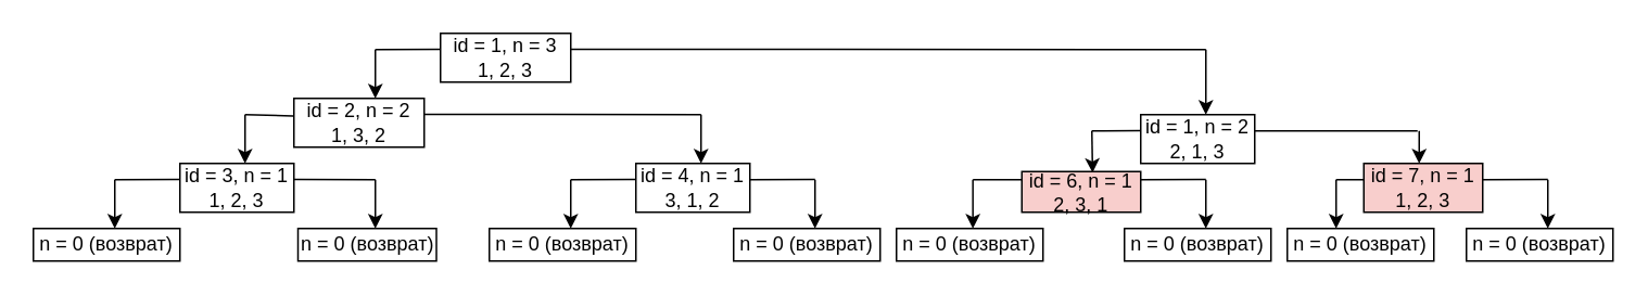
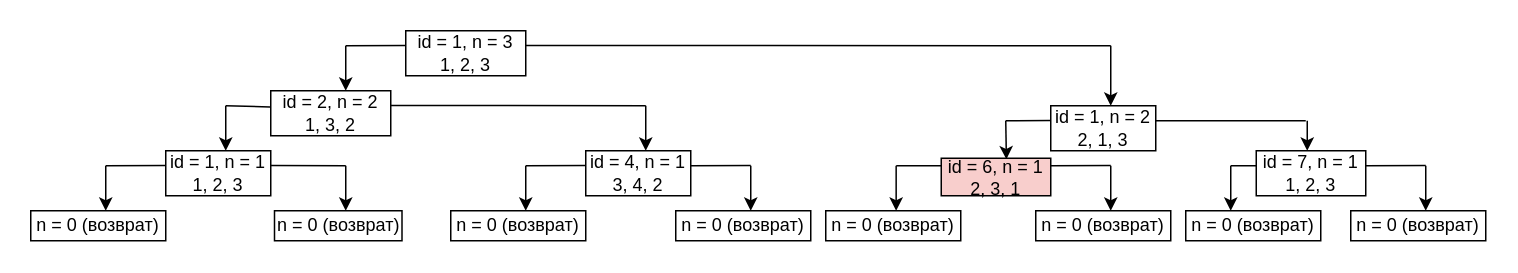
  <mxCell id="0" />
  <mxCell id="1" parent="0" />
  <mxCell id="2" value="id = 1, n = 3&lt;br&gt;1, 2, 3" style="rounded=0;whiteSpace=wrap;html=1;" parent="1" vertex="1"><mxGeometry x="270" y="20" width="80" height="30" as="geometry" /></mxCell>
  <mxCell id="3" value="" style="endArrow=none;html=1;rounded=0;" parent="1" edge="1"><mxGeometry width="50" height="50" relative="1" as="geometry"><mxPoint x="230" y="30" as="sourcePoint" /><mxPoint x="270" y="29.8" as="targetPoint" /></mxGeometry></mxCell>
  <mxCell id="4" value="" style="endArrow=classic;html=1;rounded=0;" parent="1" edge="1"><mxGeometry width="50" height="50" relative="1" as="geometry"><mxPoint x="230" y="30" as="sourcePoint" /><mxPoint x="230" y="60" as="targetPoint" /></mxGeometry></mxCell>
  <mxCell id="5" value="id = 2, n = 2&lt;br&gt;1, 3, 2" style="rounded=0;whiteSpace=wrap;html=1;" parent="1" vertex="1"><mxGeometry x="180" y="60" width="80" height="30" as="geometry" /></mxCell>
  <mxCell id="6" value="" style="endArrow=none;html=1;rounded=0;entryX=-0.005;entryY=0.36;entryDx=0;entryDy=0;entryPerimeter=0;" parent="1" edge="1" target="5"><mxGeometry width="50" height="50" relative="1" as="geometry"><mxPoint x="150" y="70" as="sourcePoint" /><mxPoint x="190" y="69.8" as="targetPoint" /></mxGeometry></mxCell>
  <mxCell id="7" value="" style="endArrow=classic;html=1;rounded=0;" parent="1" edge="1"><mxGeometry width="50" height="50" relative="1" as="geometry"><mxPoint x="150" y="70" as="sourcePoint" /><mxPoint x="150" y="100" as="targetPoint" /></mxGeometry></mxCell>
- <mxCell id="8" value="id = 3, n = 1&lt;br&gt;1, 2, 3" style="rounded=0;whiteSpace=wrap;html=1;" parent="1" vertex="1"><mxGeometry x="110" y="100" width="70" height="30" as="geometry" /></mxCell>
+ <mxCell id="8" value="id = 1, n = 1&lt;br&gt;1, 2, 3" style="rounded=0;whiteSpace=wrap;html=1;" parent="1" vertex="1"><mxGeometry x="110" y="100" width="70" height="30" as="geometry" /></mxCell>
  <mxCell id="9" value="" style="endArrow=none;html=1;rounded=0;" parent="1" edge="1"><mxGeometry width="50" height="50" relative="1" as="geometry"><mxPoint x="70" y="110" as="sourcePoint" /><mxPoint x="110" y="109.8" as="targetPoint" /></mxGeometry></mxCell>
  <mxCell id="10" value="" style="endArrow=classic;html=1;rounded=0;" parent="1" edge="1"><mxGeometry width="50" height="50" relative="1" as="geometry"><mxPoint x="70" y="110" as="sourcePoint" /><mxPoint x="70" y="140" as="targetPoint" /></mxGeometry></mxCell>
  <mxCell id="11" value="n = 0 (возврат)" style="rounded=0;whiteSpace=wrap;html=1;" parent="1" vertex="1"><mxGeometry x="20" y="140" width="90" height="20" as="geometry" /></mxCell>
  <mxCell id="12" value="" style="endArrow=none;html=1;rounded=0;" parent="1" edge="1"><mxGeometry width="50" height="50" relative="1" as="geometry"><mxPoint x="180" y="109.8" as="sourcePoint" /><mxPoint x="230" y="110" as="targetPoint" /></mxGeometry></mxCell>
  <mxCell id="13" value="" style="endArrow=classic;html=1;rounded=0;" parent="1" edge="1"><mxGeometry width="50" height="50" relative="1" as="geometry"><mxPoint x="230" y="110" as="sourcePoint" /><mxPoint x="230" y="140" as="targetPoint" /></mxGeometry></mxCell>
  <mxCell id="14" value="n = 0 (возврат)" style="rounded=0;whiteSpace=wrap;html=1;" parent="1" vertex="1"><mxGeometry x="182.5" y="140" width="85" height="20" as="geometry" /></mxCell>
  <mxCell id="15" value="" style="endArrow=none;html=1;rounded=0;" parent="1" edge="1"><mxGeometry width="50" height="50" relative="1" as="geometry"><mxPoint x="260" y="69.8" as="sourcePoint" /><mxPoint x="430" y="70" as="targetPoint" /></mxGeometry></mxCell>
  <mxCell id="16" value="" style="endArrow=classic;html=1;rounded=0;" parent="1" edge="1"><mxGeometry width="50" height="50" relative="1" as="geometry"><mxPoint x="430" y="70" as="sourcePoint" /><mxPoint x="430" y="100" as="targetPoint" /></mxGeometry></mxCell>
- <mxCell id="17" value="id = 4, n = 1&lt;br&gt;3, 1, 2" style="rounded=0;whiteSpace=wrap;html=1;" parent="1" vertex="1"><mxGeometry x="390" y="100" width="70" height="30" as="geometry" /></mxCell>
+ <mxCell id="17" value="id = 4, n = 1&lt;br&gt;3, 4, 2" style="rounded=0;whiteSpace=wrap;html=1;" parent="1" vertex="1"><mxGeometry x="390" y="100" width="70" height="30" as="geometry" /></mxCell>
  <mxCell id="18" value="" style="endArrow=none;html=1;rounded=0;" parent="1" edge="1"><mxGeometry width="50" height="50" relative="1" as="geometry"><mxPoint x="350" y="110" as="sourcePoint" /><mxPoint x="390" y="109.8" as="targetPoint" /></mxGeometry></mxCell>
  <mxCell id="19" value="" style="endArrow=classic;html=1;rounded=0;" parent="1" edge="1"><mxGeometry width="50" height="50" relative="1" as="geometry"><mxPoint x="350" y="110" as="sourcePoint" /><mxPoint x="350" y="140" as="targetPoint" /></mxGeometry></mxCell>
  <mxCell id="20" value="n = 0 (возврат)" style="rounded=0;whiteSpace=wrap;html=1;" parent="1" vertex="1"><mxGeometry x="300" y="140" width="90" height="20" as="geometry" /></mxCell>
  <mxCell id="21" value="" style="endArrow=none;html=1;rounded=0;" parent="1" edge="1"><mxGeometry width="50" height="50" relative="1" as="geometry"><mxPoint x="460" y="110" as="sourcePoint" /><mxPoint x="500" y="109.8" as="targetPoint" /></mxGeometry></mxCell>
  <mxCell id="22" value="" style="endArrow=classic;html=1;rounded=0;" parent="1" edge="1"><mxGeometry width="50" height="50" relative="1" as="geometry"><mxPoint x="500" y="110" as="sourcePoint" /><mxPoint x="500" y="140" as="targetPoint" /></mxGeometry></mxCell>
  <mxCell id="23" value="n = 0 (возврат)" style="rounded=0;whiteSpace=wrap;html=1;" parent="1" vertex="1"><mxGeometry x="450" y="140" width="90" height="20" as="geometry" /></mxCell>
  <mxCell id="24" value="" style="endArrow=none;html=1;rounded=0;" parent="1" edge="1"><mxGeometry width="50" height="50" relative="1" as="geometry"><mxPoint x="350" y="29.8" as="sourcePoint" /><mxPoint x="740" y="30" as="targetPoint" /></mxGeometry></mxCell>
  <mxCell id="25" value="" style="endArrow=classic;html=1;rounded=0;" parent="1" edge="1"><mxGeometry width="50" height="50" relative="1" as="geometry"><mxPoint x="740" y="30" as="sourcePoint" /><mxPoint x="740" y="70" as="targetPoint" /></mxGeometry></mxCell>
  <mxCell id="26" value="id = 1, n = 2&lt;br&gt;2, 1, 3" style="rounded=0;whiteSpace=wrap;html=1;" parent="1" vertex="1"><mxGeometry x="700" y="70" width="70" height="30" as="geometry" /></mxCell>
  <mxCell id="27" value="" style="endArrow=none;html=1;rounded=0;" parent="1" edge="1"><mxGeometry width="50" height="50" relative="1" as="geometry"><mxPoint x="670" y="80" as="sourcePoint" /><mxPoint x="700" y="79.8" as="targetPoint" /></mxGeometry></mxCell>
  <mxCell id="28" value="" style="endArrow=classic;html=1;rounded=0;entryX=0.595;entryY=0.03;entryDx=0;entryDy=0;entryPerimeter=0;" parent="1" edge="1" target="29"><mxGeometry width="50" height="50" relative="1" as="geometry"><mxPoint x="670" y="80" as="sourcePoint" /><mxPoint x="670" y="100" as="targetPoint" /></mxGeometry></mxCell>
  <mxCell id="29" value="id = 6, n = 1&lt;br&gt;2, 3, 1" style="rounded=0;whiteSpace=wrap;html=1;fillColor=#f8cecc;" parent="1" vertex="1"><mxGeometry x="627" y="105" width="73" height="25" as="geometry" /></mxCell>
  <mxCell id="30" value="" style="endArrow=none;html=1;rounded=0;" parent="1" edge="1"><mxGeometry width="50" height="50" relative="1" as="geometry"><mxPoint x="597" y="110" as="sourcePoint" /><mxPoint x="627" y="110" as="targetPoint" /></mxGeometry></mxCell>
  <mxCell id="31" value="" style="endArrow=classic;html=1;rounded=0;" parent="1" edge="1"><mxGeometry width="50" height="50" relative="1" as="geometry"><mxPoint x="596.94" y="110" as="sourcePoint" /><mxPoint x="596.94" y="140" as="targetPoint" /></mxGeometry></mxCell>
  <mxCell id="32" value="n = 0 (возврат)" style="rounded=0;whiteSpace=wrap;html=1;" parent="1" vertex="1"><mxGeometry x="550" y="140" width="90" height="20" as="geometry" /></mxCell>
  <mxCell id="33" value="" style="endArrow=none;html=1;rounded=0;" parent="1" edge="1"><mxGeometry width="50" height="50" relative="1" as="geometry"><mxPoint x="700" y="110" as="sourcePoint" /><mxPoint x="740" y="109.8" as="targetPoint" /></mxGeometry></mxCell>
  <mxCell id="34" value="" style="endArrow=classic;html=1;rounded=0;" parent="1" edge="1"><mxGeometry width="50" height="50" relative="1" as="geometry"><mxPoint x="740" y="110" as="sourcePoint" /><mxPoint x="740" y="140" as="targetPoint" /></mxGeometry></mxCell>
  <mxCell id="35" value="n = 0 (возврат)" style="rounded=0;whiteSpace=wrap;html=1;" parent="1" vertex="1"><mxGeometry x="690" y="140" width="90" height="20" as="geometry" /></mxCell>
  <mxCell id="36" value="" style="endArrow=none;html=1;rounded=0;" parent="1" edge="1"><mxGeometry width="50" height="50" relative="1" as="geometry"><mxPoint x="770" y="80" as="sourcePoint" /><mxPoint x="870" y="80" as="targetPoint" /></mxGeometry></mxCell>
  <mxCell id="37" value="" style="endArrow=classic;html=1;rounded=0;" parent="1" edge="1"><mxGeometry width="50" height="50" relative="1" as="geometry"><mxPoint x="871" y="80" as="sourcePoint" /><mxPoint x="871" y="100" as="targetPoint" /></mxGeometry></mxCell>
- <mxCell id="38" value="id = 7, n = 1&lt;br&gt;1, 2, 3" style="rounded=0;whiteSpace=wrap;html=1;fillColor=#f8cecc;" parent="1" vertex="1"><mxGeometry x="837" y="100" width="73" height="30" as="geometry" /></mxCell>
+ <mxCell id="38" value="id = 7, n = 1&lt;br&gt;1, 2, 3" style="rounded=0;whiteSpace=wrap;html=1;" parent="1" vertex="1"><mxGeometry x="837" y="100" width="73" height="30" as="geometry" /></mxCell>
  <mxCell id="39" value="" style="endArrow=none;html=1;rounded=0;" parent="1" edge="1"><mxGeometry width="50" height="50" relative="1" as="geometry"><mxPoint x="820" y="110" as="sourcePoint" /><mxPoint x="837" y="110" as="targetPoint" /></mxGeometry></mxCell>
  <mxCell id="40" value="" style="endArrow=classic;html=1;rounded=0;" parent="1" edge="1"><mxGeometry width="50" height="50" relative="1" as="geometry"><mxPoint x="820" y="110" as="sourcePoint" /><mxPoint x="820" y="140" as="targetPoint" /></mxGeometry></mxCell>
  <mxCell id="41" value="n = 0 (возврат)" style="rounded=0;whiteSpace=wrap;html=1;" parent="1" vertex="1"><mxGeometry x="790" y="140" width="90" height="20" as="geometry" /></mxCell>
  <mxCell id="42" value="" style="endArrow=none;html=1;rounded=0;" parent="1" edge="1"><mxGeometry width="50" height="50" relative="1" as="geometry"><mxPoint x="910" y="110" as="sourcePoint" /><mxPoint x="950" y="109.8" as="targetPoint" /></mxGeometry></mxCell>
  <mxCell id="43" value="" style="endArrow=classic;html=1;rounded=0;" parent="1" edge="1"><mxGeometry width="50" height="50" relative="1" as="geometry"><mxPoint x="950" y="110" as="sourcePoint" /><mxPoint x="950" y="140" as="targetPoint" /></mxGeometry></mxCell>
  <mxCell id="44" value="n = 0 (возврат)" style="rounded=0;whiteSpace=wrap;html=1;" parent="1" vertex="1"><mxGeometry x="900" y="140" width="90" height="20" as="geometry" /></mxCell>
